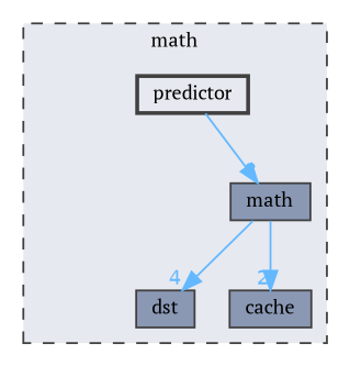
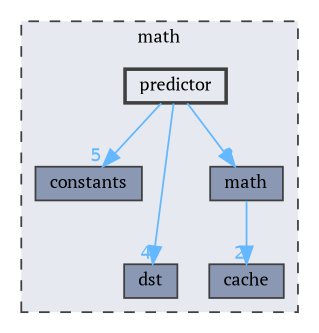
  digraph {
    compound=true
    fontname="PT Serif"
    node [color=grey25 fillcolor="#8a98b4" fontname="PT Serif" fontsize=10 shape=box style=filled]
    edge [color=steelblue1 fontcolor=steelblue1 fontname="PT Serif" fontsize=10 labeldistance=1.5 labelfontname=Helvetica labelfontsize=10]
    n1 [height=0.2 label=cache width=0.4]
+   n2 [height=0.2 label=constants width=0.4]
    n3 [height=0.2 label=dst width=0.4]
    n4 [height=0.2 label=math width=0.4]
    n5 [fillcolor="#e6e9ef" height=0.2 label=predictor style="filled,bold" width=0.4]
    subgraph cluster_1 {
      bgcolor="#e6e9ef"
      fontsize=10
      label=math
      pencolor=grey25
      style="filled,dashed"
      n1
+     n2
      n3
      n4
      n5
    }
    n4 -> n1 [headlabel=2]
-   n4 -> n3 [headlabel=4]
+   n5 -> n2 [headlabel=5]
+   n5 -> n3 [headlabel=4]
    n5 -> n4 [headlabel=8]
  }
